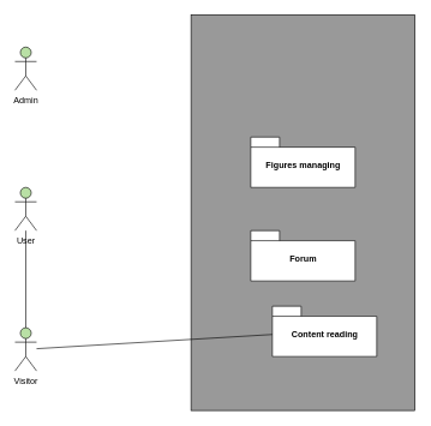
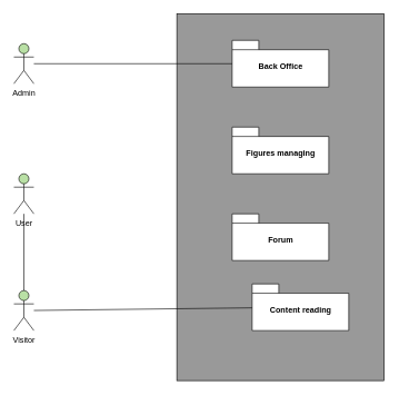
  <mxCell id="0" />
  <mxCell id="1" parent="0" />
  <mxCell id="2" value="" style="html=1;fillColor=#999999;" parent="1" vertex="1"><mxGeometry x="264.5" y="20" width="311" height="550" as="geometry" /></mxCell>
+ <mxCell id="3" value="Back Office" style="shape=folder;fontStyle=1;spacingTop=10;tabWidth=40;tabHeight=14;tabPosition=left;html=1;" parent="1" vertex="1"><mxGeometry x="347.5" y="60" width="145" height="70" as="geometry" /></mxCell>
  <mxCell id="4" value="Content reading" style="shape=folder;fontStyle=1;spacingTop=10;tabWidth=40;tabHeight=14;tabPosition=left;html=1;" parent="1" vertex="1"><mxGeometry x="377.5" y="425" width="145" height="70" as="geometry" /></mxCell>
+ <mxCell id="5" value="" style="endArrow=none;html=1;" parent="1" source="7" target="3" edge="1"><mxGeometry width="50" height="50" relative="1" as="geometry"><mxPoint x="50" y="91.364" as="sourcePoint" /><mxPoint x="180" y="110" as="targetPoint" /></mxGeometry></mxCell>
  <mxCell id="6" value="" style="endArrow=none;html=1;" parent="1" source="8" target="4" edge="1"><mxGeometry width="50" height="50" relative="1" as="geometry"><mxPoint x="50" y="337.078" as="sourcePoint" /><mxPoint x="367.5" y="138.409" as="targetPoint" /></mxGeometry></mxCell>
  <mxCell id="7" value="Admin" style="shape=umlActor;verticalLabelPosition=bottom;labelBackgroundColor=#ffffff;verticalAlign=top;html=1;fillColor=#B9E0A5;" parent="1" vertex="1"><mxGeometry x="20" y="65" width="30" height="60" as="geometry" /></mxCell>
- <mxCell id="8" value="Visitor" style="shape=umlActor;verticalLabelPosition=bottom;labelBackgroundColor=#ffffff;verticalAlign=top;html=1;fillColor=#B9E0A5;" parent="1" vertex="1"><mxGeometry x="20" y="455" width="30" height="60" as="geometry" /></mxCell>
+ <mxCell id="8" value="Visitor" style="shape=umlActor;verticalLabelPosition=bottom;labelBackgroundColor=#ffffff;verticalAlign=top;html=1;fillColor=#B9E0A5;" parent="1" vertex="1"><mxGeometry x="20" y="435" width="30" height="60" as="geometry" /></mxCell>
  <mxCell id="9" value="User" style="shape=umlActor;verticalLabelPosition=bottom;labelBackgroundColor=#ffffff;verticalAlign=top;html=1;fillColor=#B9E0A5;" parent="1" vertex="1"><mxGeometry x="20" y="260" width="30" height="60" as="geometry" /></mxCell>
  <mxCell id="10" value="Figures managing" style="shape=folder;fontStyle=1;spacingTop=10;tabWidth=40;tabHeight=14;tabPosition=left;html=1;" vertex="1" parent="1"><mxGeometry x="347.5" y="190" width="145" height="70" as="geometry" /></mxCell>
  <mxCell id="11" value="Forum" style="shape=folder;fontStyle=1;spacingTop=10;tabWidth=40;tabHeight=14;tabPosition=left;html=1;" vertex="1" parent="1"><mxGeometry x="347.5" y="320" width="145" height="70" as="geometry" /></mxCell>
  <mxCell id="12" value="" style="endArrow=none;html=1;" edge="1" parent="1" source="9" target="8"><mxGeometry width="50" height="50" relative="1" as="geometry"><mxPoint x="60" y="297.468" as="sourcePoint" /><mxPoint x="357.5" y="247.24" as="targetPoint" /></mxGeometry></mxCell>
